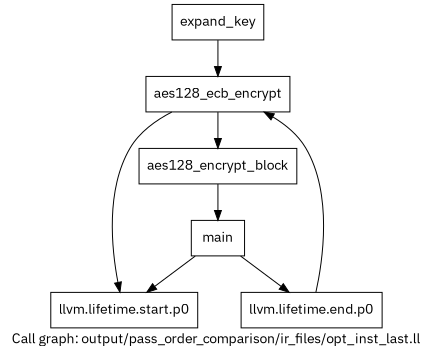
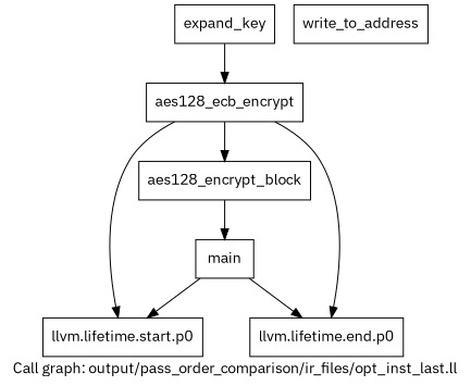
  digraph {
    fontname="IBM Plex Sans"
    label="Call graph: output/pass_order_comparison/ir_files/opt_inst_last.ll"
    node [fontname="IBM Plex Sans" shape=record]
    edge [fontname="IBM Plex Sans"]
    n1 [label="{expand_key}"]
    n2 [label="{aes128_ecb_encrypt}"]
    n3 [label="{llvm.lifetime.start.p0}"]
    n4 [label="{llvm.lifetime.end.p0}"]
    n5 [label="{aes128_encrypt_block}"]
    n6 [label="{main}"]
+   n7 [label="{write_to_address}"]
    n1 -> n2
    n2 -> n3
-   n4 -> n2
+   n2 -> n4
    n2 -> n5
    n5 -> n6
    n6 -> n3
    n6 -> n4
  }
